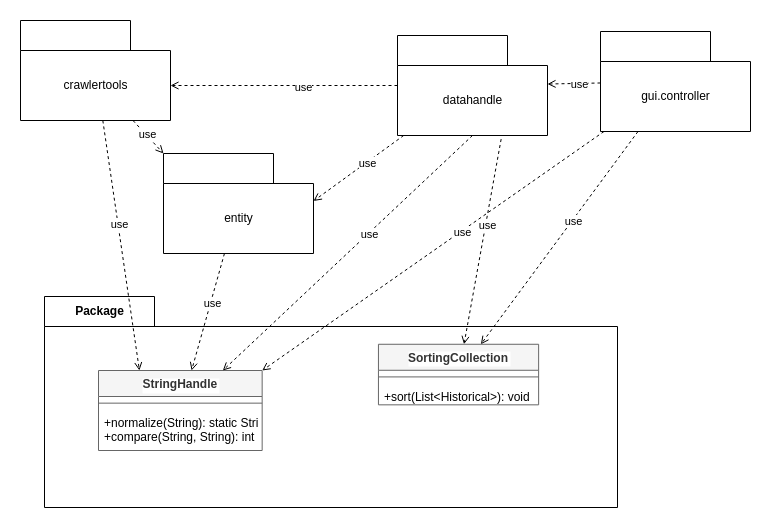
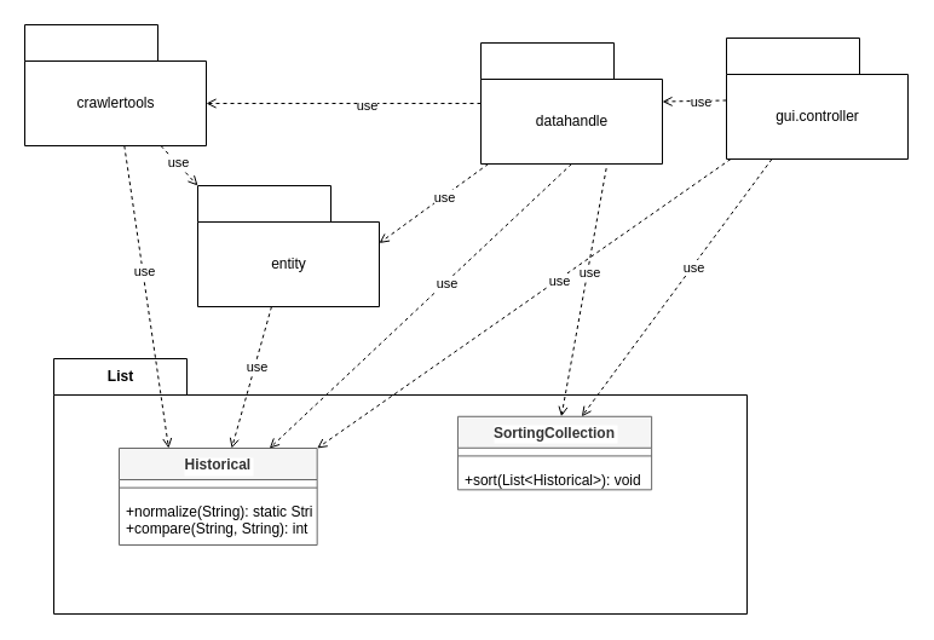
  <mxCell id="0" />
  <mxCell id="1" parent="0" />
- <mxCell id="2" value="Package" style="shape=folder;fontStyle=1;tabWidth=110;tabHeight=30;tabPosition=left;html=1;boundedLbl=1;labelInHeader=1;container=1;collapsible=0;fillColor=none;strokeColor=#000000;" parent="1" vertex="1"><mxGeometry x="44" y="296" width="573" height="211" as="geometry" /></mxCell>
+ <mxCell id="2" value="List" style="shape=folder;fontStyle=1;tabWidth=110;tabHeight=30;tabPosition=left;html=1;boundedLbl=1;labelInHeader=1;container=1;collapsible=0;fillColor=none;strokeColor=#000000;" parent="1" vertex="1"><mxGeometry x="44" y="296" width="573" height="211" as="geometry" /></mxCell>
  <mxCell id="3" value="" style="html=1;strokeColor=none;resizeWidth=1;resizeHeight=1;fillColor=none;part=1;connectable=0;allowArrows=0;deletable=0;fontColor=#000000;" parent="2" vertex="1"><mxGeometry width="527.604" height="106.106" relative="1" as="geometry"><mxPoint y="30" as="offset" /></mxGeometry></mxCell>
- <mxCell id="4" value="StringHandle" style="swimlane;fontStyle=1;align=center;verticalAlign=top;childLayout=stackLayout;horizontal=1;startSize=26;horizontalStack=0;resizeParent=1;resizeParentMax=0;resizeLast=0;collapsible=1;marginBottom=0;strokeColor=#666666;labelBackgroundColor=#FFFFFF;fontColor=#333333;fillColor=#f5f5f5;rounded=0;" parent="2" vertex="1"><mxGeometry x="54.004" y="74.004" width="163.66" height="80.001" as="geometry" /></mxCell>
+ <mxCell id="4" value="Historical" style="swimlane;fontStyle=1;align=center;verticalAlign=top;childLayout=stackLayout;horizontal=1;startSize=26;horizontalStack=0;resizeParent=1;resizeParentMax=0;resizeLast=0;collapsible=1;marginBottom=0;strokeColor=#666666;labelBackgroundColor=#FFFFFF;fontColor=#333333;fillColor=#f5f5f5;rounded=0;" parent="2" vertex="1"><mxGeometry x="54.004" y="74.004" width="163.66" height="80.001" as="geometry" /></mxCell>
  <mxCell id="5" value="" style="line;strokeWidth=1;fillColor=none;align=left;verticalAlign=middle;spacingTop=-1;spacingLeft=3;spacingRight=3;rotatable=0;labelPosition=right;points=[];portConstraint=eastwest;strokeColor=inherit;rounded=0;" parent="4" vertex="1"><mxGeometry y="26" width="163.66" height="13.291" as="geometry" /></mxCell>
  <mxCell id="6" value="+normalize(String): static String&#10;+compare(String, String): int" style="text;strokeColor=none;fillColor=none;align=left;verticalAlign=top;spacingLeft=4;spacingRight=4;overflow=hidden;rotatable=0;points=[[0,0.5],[1,0.5]];portConstraint=eastwest;fontColor=#000000;rounded=0;" parent="4" vertex="1"><mxGeometry y="39.291" width="163.66" height="40.71" as="geometry" /></mxCell>
  <mxCell id="7" value="SortingCollection" style="swimlane;fontStyle=1;align=center;verticalAlign=top;childLayout=stackLayout;horizontal=1;startSize=26;horizontalStack=0;resizeParent=1;resizeParentMax=0;resizeLast=0;collapsible=1;marginBottom=0;strokeColor=#666666;labelBackgroundColor=#FFFFFF;fontColor=#333333;fillColor=#f5f5f5;rounded=0;" parent="2" vertex="1"><mxGeometry x="333.937" y="47.778" width="160.194" height="60.561" as="geometry" /></mxCell>
  <mxCell id="8" value="" style="line;strokeWidth=1;fillColor=none;align=left;verticalAlign=middle;spacingTop=-1;spacingLeft=3;spacingRight=3;rotatable=0;labelPosition=right;points=[];portConstraint=eastwest;strokeColor=inherit;rounded=0;" parent="7" vertex="1"><mxGeometry y="26" width="160.194" height="13.291" as="geometry" /></mxCell>
  <mxCell id="9" value="+sort(List&lt;Historical&gt;): void" style="text;strokeColor=none;fillColor=none;align=left;verticalAlign=top;spacingLeft=4;spacingRight=4;overflow=hidden;rotatable=0;points=[[0,0.5],[1,0.5]];portConstraint=eastwest;fontColor=#000000;rounded=0;" parent="7" vertex="1"><mxGeometry y="39.291" width="160.194" height="21.27" as="geometry" /></mxCell>
  <mxCell id="10" value="" style="shape=folder;fontStyle=1;tabWidth=110;tabHeight=30;tabPosition=left;html=1;boundedLbl=1;labelInHeader=1;container=1;collapsible=0;strokeColor=#000000;fontColor=#000000;fillColor=none;direction=east;" parent="1" vertex="1"><mxGeometry x="163" y="153" width="150" height="100" as="geometry" /></mxCell>
  <mxCell id="11" value="entity" style="html=1;strokeColor=none;resizeWidth=1;resizeHeight=1;fillColor=none;part=1;connectable=0;allowArrows=0;deletable=0;fontColor=#000000;" parent="10" vertex="1"><mxGeometry width="150" height="70" relative="1" as="geometry"><mxPoint y="30" as="offset" /></mxGeometry></mxCell>
  <mxCell id="12" value="" style="shape=folder;fontStyle=1;tabWidth=110;tabHeight=30;tabPosition=left;html=1;boundedLbl=1;labelInHeader=1;container=1;collapsible=0;strokeColor=#000000;fontColor=#000000;fillColor=none;" parent="1" vertex="1"><mxGeometry x="20" y="20" width="150" height="100" as="geometry" /></mxCell>
  <mxCell id="13" value="crawlertools" style="html=1;strokeColor=none;resizeWidth=1;resizeHeight=1;fillColor=none;part=1;connectable=0;allowArrows=0;deletable=0;fontColor=#000000;" parent="12" vertex="1"><mxGeometry width="150" height="70" relative="1" as="geometry"><mxPoint y="30" as="offset" /></mxGeometry></mxCell>
  <mxCell id="14" value="" style="shape=folder;fontStyle=1;tabWidth=110;tabHeight=30;tabPosition=left;html=1;boundedLbl=1;labelInHeader=1;container=1;collapsible=0;strokeColor=#000000;fontColor=#000000;fillColor=none;" parent="1" vertex="1"><mxGeometry x="397" y="35" width="150" height="100" as="geometry" /></mxCell>
  <mxCell id="15" value="datahandle" style="html=1;strokeColor=none;resizeWidth=1;resizeHeight=1;fillColor=none;part=1;connectable=0;allowArrows=0;deletable=0;fontColor=#000000;" parent="14" vertex="1"><mxGeometry width="150" height="70" relative="1" as="geometry"><mxPoint y="30" as="offset" /></mxGeometry></mxCell>
  <mxCell id="16" value="" style="shape=folder;fontStyle=1;tabWidth=110;tabHeight=30;tabPosition=left;html=1;boundedLbl=1;labelInHeader=1;container=1;collapsible=0;strokeColor=#000000;fontColor=#000000;fillColor=none;" parent="1" vertex="1"><mxGeometry x="600" y="31" width="150" height="100" as="geometry" /></mxCell>
  <mxCell id="17" value="gui.controller" style="html=1;strokeColor=none;resizeWidth=1;resizeHeight=1;fillColor=none;part=1;connectable=0;allowArrows=0;deletable=0;fontColor=#000000;" parent="16" vertex="1"><mxGeometry width="150" height="70" relative="1" as="geometry"><mxPoint y="30" as="offset" /></mxGeometry></mxCell>
  <mxCell id="18" style="edgeStyle=none;html=1;fontColor=#000000;labelBackgroundColor=#FFFFFF;strokeColor=#000000;dashed=1;endArrow=open;endFill=0;entryX=1;entryY=0;entryDx=0;entryDy=0;" parent="1" source="16" target="4" edge="1"><mxGeometry relative="1" as="geometry"><mxPoint x="95" y="193" as="sourcePoint" /><mxPoint x="191" y="468" as="targetPoint" /></mxGeometry></mxCell>
  <mxCell id="19" value="use" style="edgeLabel;html=1;align=center;verticalAlign=middle;resizable=0;points=[];fontColor=#000000;labelBackgroundColor=#FFFFFF;" parent="18" vertex="1" connectable="0"><mxGeometry x="-0.166" y="1" relative="1" as="geometry"><mxPoint as="offset" /></mxGeometry></mxCell>
  <mxCell id="20" style="edgeStyle=none;html=1;fontColor=#000000;labelBackgroundColor=#FFFFFF;strokeColor=#000000;dashed=1;endArrow=open;endFill=0;entryX=0.25;entryY=0;entryDx=0;entryDy=0;" parent="1" source="12" target="4" edge="1"><mxGeometry relative="1" as="geometry"><mxPoint x="583.828" y="180" as="sourcePoint" /><mxPoint x="217.013" y="475" as="targetPoint" /></mxGeometry></mxCell>
  <mxCell id="21" value="use" style="edgeLabel;html=1;align=center;verticalAlign=middle;resizable=0;points=[];fontColor=#000000;labelBackgroundColor=#FFFFFF;" parent="20" vertex="1" connectable="0"><mxGeometry x="-0.166" y="1" relative="1" as="geometry"><mxPoint as="offset" /></mxGeometry></mxCell>
  <mxCell id="22" style="edgeStyle=none;html=1;fontColor=#000000;labelBackgroundColor=#FFFFFF;strokeColor=#000000;dashed=1;endArrow=open;endFill=0;" parent="1" source="10" target="4" edge="1"><mxGeometry relative="1" as="geometry"><mxPoint x="593.828" y="190" as="sourcePoint" /><mxPoint x="227.013" y="485" as="targetPoint" /></mxGeometry></mxCell>
  <mxCell id="23" value="use" style="edgeLabel;html=1;align=center;verticalAlign=middle;resizable=0;points=[];fontColor=#000000;labelBackgroundColor=#FFFFFF;" parent="22" vertex="1" connectable="0"><mxGeometry x="-0.166" y="1" relative="1" as="geometry"><mxPoint as="offset" /></mxGeometry></mxCell>
  <mxCell id="24" style="edgeStyle=none;html=1;fontColor=#000000;labelBackgroundColor=#FFFFFF;strokeColor=#000000;dashed=1;endArrow=open;endFill=0;exitX=0.5;exitY=1;exitDx=0;exitDy=0;exitPerimeter=0;" parent="1" source="14" target="4" edge="1"><mxGeometry relative="1" as="geometry"><mxPoint x="603.828" y="200" as="sourcePoint" /><mxPoint x="237.013" y="495" as="targetPoint" /></mxGeometry></mxCell>
  <mxCell id="25" value="use" style="edgeLabel;html=1;align=center;verticalAlign=middle;resizable=0;points=[];fontColor=#000000;labelBackgroundColor=#FFFFFF;" parent="24" vertex="1" connectable="0"><mxGeometry x="-0.166" y="1" relative="1" as="geometry"><mxPoint as="offset" /></mxGeometry></mxCell>
  <mxCell id="26" style="edgeStyle=none;html=1;fontColor=#000000;labelBackgroundColor=#FFFFFF;strokeColor=#000000;dashed=1;endArrow=open;endFill=0;exitX=0.25;exitY=1;exitDx=0;exitDy=0;exitPerimeter=0;" parent="1" source="16" target="7" edge="1"><mxGeometry relative="1" as="geometry"><mxPoint x="613.828" y="210" as="sourcePoint" /><mxPoint x="247.013" y="505" as="targetPoint" /></mxGeometry></mxCell>
  <mxCell id="27" value="use" style="edgeLabel;html=1;align=center;verticalAlign=middle;resizable=0;points=[];fontColor=#000000;labelBackgroundColor=#FFFFFF;" parent="26" vertex="1" connectable="0"><mxGeometry x="-0.166" y="1" relative="1" as="geometry"><mxPoint as="offset" /></mxGeometry></mxCell>
  <mxCell id="28" style="edgeStyle=none;html=1;fontColor=#000000;labelBackgroundColor=#FFFFFF;strokeColor=#000000;dashed=1;endArrow=open;endFill=0;exitX=0.691;exitY=1.036;exitDx=0;exitDy=0;exitPerimeter=0;" parent="1" source="14" target="7" edge="1"><mxGeometry relative="1" as="geometry"><mxPoint x="623.828" y="220" as="sourcePoint" /><mxPoint x="257.013" y="515" as="targetPoint" /></mxGeometry></mxCell>
  <mxCell id="29" value="use" style="edgeLabel;html=1;align=center;verticalAlign=middle;resizable=0;points=[];fontColor=#000000;labelBackgroundColor=#FFFFFF;" parent="28" vertex="1" connectable="0"><mxGeometry x="-0.166" y="1" relative="1" as="geometry"><mxPoint as="offset" /></mxGeometry></mxCell>
  <mxCell id="30" style="edgeStyle=none;html=1;fontColor=#000000;labelBackgroundColor=#FFFFFF;strokeColor=#000000;dashed=1;endArrow=open;endFill=0;entryX=0;entryY=0;entryDx=0;entryDy=0;exitX=0.75;exitY=1;exitDx=0;exitDy=0;exitPerimeter=0;entryPerimeter=0;" parent="1" source="12" target="10" edge="1"><mxGeometry relative="1" as="geometry"><mxPoint x="633.828" y="230" as="sourcePoint" /><mxPoint x="267.013" y="525" as="targetPoint" /></mxGeometry></mxCell>
  <mxCell id="31" value="use" style="edgeLabel;html=1;align=center;verticalAlign=middle;resizable=0;points=[];fontColor=#000000;labelBackgroundColor=#FFFFFF;" parent="30" vertex="1" connectable="0"><mxGeometry x="-0.166" y="1" relative="1" as="geometry"><mxPoint as="offset" /></mxGeometry></mxCell>
  <mxCell id="32" style="edgeStyle=none;html=1;fontColor=#000000;labelBackgroundColor=#FFFFFF;strokeColor=#000000;dashed=1;endArrow=open;endFill=0;entryX=0;entryY=0;entryDx=150;entryDy=65;entryPerimeter=0;" parent="1" source="14" target="12" edge="1"><mxGeometry relative="1" as="geometry"><mxPoint x="643.828" y="240" as="sourcePoint" /><mxPoint x="277.013" y="535" as="targetPoint" /></mxGeometry></mxCell>
  <mxCell id="33" value="use" style="edgeLabel;html=1;align=center;verticalAlign=middle;resizable=0;points=[];fontColor=#000000;labelBackgroundColor=#FFFFFF;" parent="32" vertex="1" connectable="0"><mxGeometry x="-0.166" y="1" relative="1" as="geometry"><mxPoint as="offset" /></mxGeometry></mxCell>
  <mxCell id="34" style="edgeStyle=none;html=1;fontColor=#000000;labelBackgroundColor=#FFFFFF;strokeColor=#000000;dashed=1;endArrow=open;endFill=0;" parent="1" source="16" target="14" edge="1"><mxGeometry relative="1" as="geometry"><mxPoint x="653.828" y="250" as="sourcePoint" /><mxPoint x="281" y="553" as="targetPoint" /></mxGeometry></mxCell>
  <mxCell id="35" value="use" style="edgeLabel;html=1;align=center;verticalAlign=middle;resizable=0;points=[];fontColor=#000000;labelBackgroundColor=#FFFFFF;" parent="34" vertex="1" connectable="0"><mxGeometry x="-0.166" y="1" relative="1" as="geometry"><mxPoint as="offset" /></mxGeometry></mxCell>
  <mxCell id="36" style="edgeStyle=none;html=1;fontColor=#000000;labelBackgroundColor=#FFFFFF;strokeColor=#000000;dashed=1;endArrow=open;endFill=0;entryX=0;entryY=0;entryDx=150;entryDy=47.5;entryPerimeter=0;" parent="1" source="14" target="10" edge="1"><mxGeometry relative="1" as="geometry"><mxPoint x="663.828" y="260" as="sourcePoint" /><mxPoint x="297.013" y="555" as="targetPoint" /></mxGeometry></mxCell>
  <mxCell id="37" value="use" style="edgeLabel;html=1;align=center;verticalAlign=middle;resizable=0;points=[];fontColor=#000000;labelBackgroundColor=#FFFFFF;" parent="36" vertex="1" connectable="0"><mxGeometry x="-0.166" y="1" relative="1" as="geometry"><mxPoint as="offset" /></mxGeometry></mxCell>
